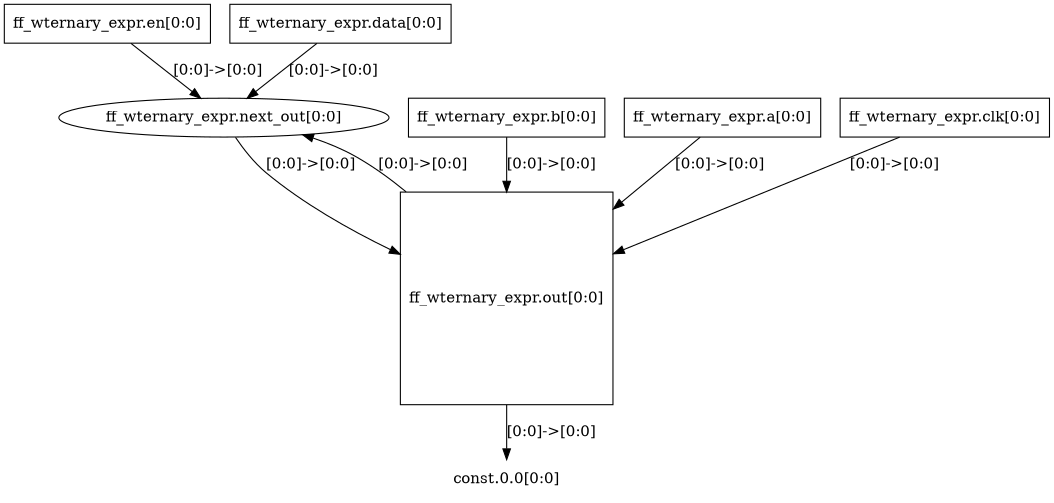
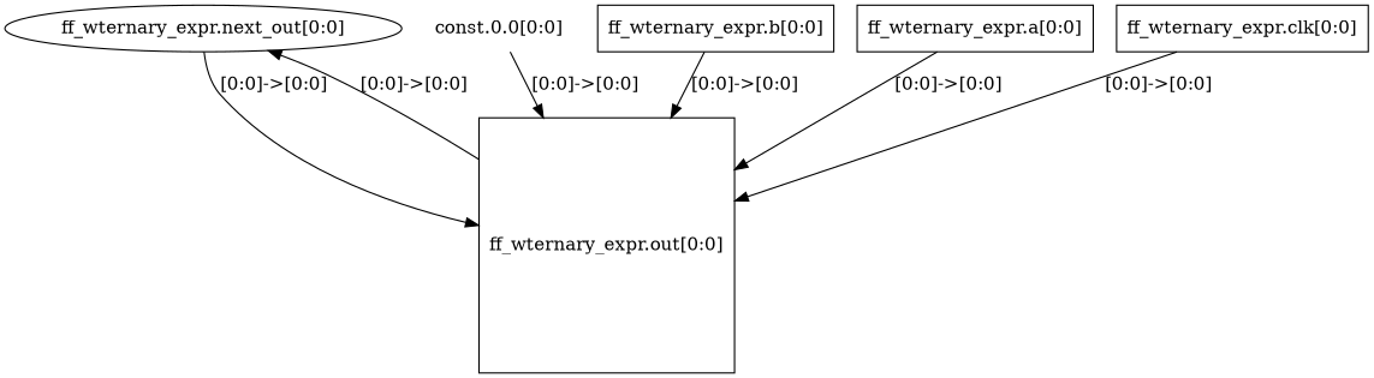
  digraph {
    node [shape=rectangle]
-   n1 [label="ff_wternary_expr.en[0:0]"]
    n2 [label="ff_wternary_expr.next_out[0:0]" shape=ellipse]
    n3 [label="ff_wternary_expr.out[0:0]" shape=square]
-   n4 [label="ff_wternary_expr.data[0:0]"]
    n5 [label="const.0.0[0:0]" shape=none]
    n6 [label="ff_wternary_expr.b[0:0]"]
    n7 [label="ff_wternary_expr.a[0:0]"]
    n8 [label="ff_wternary_expr.clk[0:0]"]
-   n1 -> n2 [label="[0:0]->[0:0]"]
    n2 -> n3 [label="[0:0]->[0:0]"]
    n3 -> n2 [label="[0:0]->[0:0]"]
-   n4 -> n2 [label="[0:0]->[0:0]"]
-   n3 -> n5 [label="[0:0]->[0:0]"]
+   n5 -> n3 [label="[0:0]->[0:0]"]
    n6 -> n3 [label="[0:0]->[0:0]"]
    n7 -> n3 [label="[0:0]->[0:0]"]
    n8 -> n3 [label="[0:0]->[0:0]"]
  }
